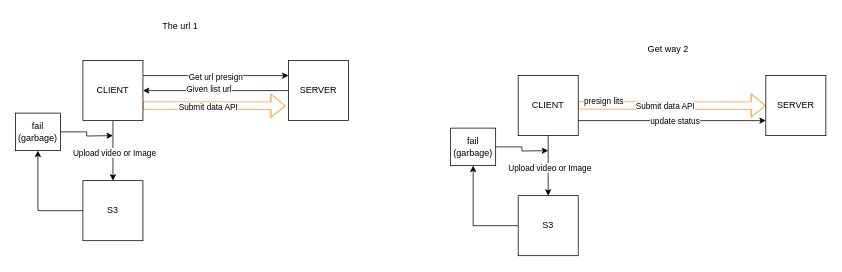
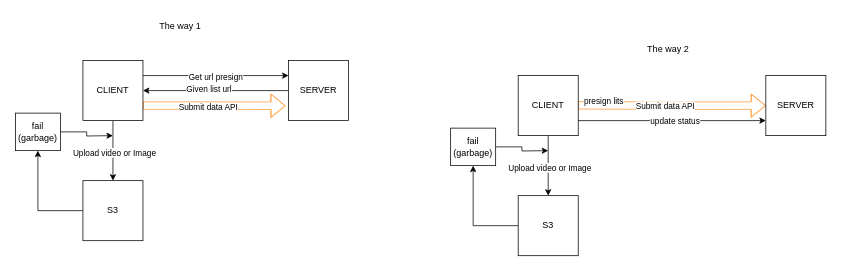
  <mxCell id="0" />
  <mxCell id="1" parent="0" />
  <mxCell id="2" style="edgeStyle=orthogonalEdgeStyle;rounded=0;orthogonalLoop=1;jettySize=auto;html=1;exitX=1;exitY=0.25;exitDx=0;exitDy=0;entryX=0;entryY=0.25;entryDx=0;entryDy=0;" edge="1" parent="1" source="8" target="11"><mxGeometry relative="1" as="geometry" /></mxCell>
  <mxCell id="3" value="Get url presign" style="edgeLabel;html=1;align=center;verticalAlign=middle;resizable=0;points=[];" vertex="1" connectable="0" parent="2"><mxGeometry x="-0.007" y="-1" relative="1" as="geometry"><mxPoint as="offset" /></mxGeometry></mxCell>
  <mxCell id="4" style="rounded=0;orthogonalLoop=1;jettySize=auto;html=1;" edge="1" parent="1" source="8" target="13"><mxGeometry relative="1" as="geometry" /></mxCell>
  <mxCell id="5" value="Upload video or Image" style="edgeLabel;html=1;align=center;verticalAlign=middle;resizable=0;points=[];" vertex="1" connectable="0" parent="4"><mxGeometry x="0.039" y="1" relative="1" as="geometry"><mxPoint as="offset" /></mxGeometry></mxCell>
  <mxCell id="6" style="edgeStyle=orthogonalEdgeStyle;rounded=0;orthogonalLoop=1;jettySize=auto;html=1;exitX=1;exitY=0.75;exitDx=0;exitDy=0;shape=flexArrow;strokeColor=#FF9933;" edge="1" parent="1" source="8"><mxGeometry relative="1" as="geometry"><mxPoint x="380" y="140.241" as="targetPoint" /></mxGeometry></mxCell>
  <mxCell id="7" value="Submit data API" style="edgeLabel;html=1;align=center;verticalAlign=middle;resizable=0;points=[];" vertex="1" connectable="0" parent="6"><mxGeometry x="-0.102" y="-2" relative="1" as="geometry"><mxPoint as="offset" /></mxGeometry></mxCell>
  <mxCell id="8" value="CLIENT" style="whiteSpace=wrap;html=1;aspect=fixed;" vertex="1" parent="1"><mxGeometry x="110" y="80" width="80" height="80" as="geometry" /></mxCell>
  <mxCell id="9" style="edgeStyle=orthogonalEdgeStyle;rounded=0;orthogonalLoop=1;jettySize=auto;html=1;entryX=1;entryY=0.5;entryDx=0;entryDy=0;" edge="1" parent="1" source="11" target="8"><mxGeometry relative="1" as="geometry" /></mxCell>
  <mxCell id="10" value="Given list url" style="edgeLabel;html=1;align=center;verticalAlign=middle;resizable=0;points=[];" vertex="1" connectable="0" parent="9"><mxGeometry x="0.1" y="-2" relative="1" as="geometry"><mxPoint as="offset" /></mxGeometry></mxCell>
  <mxCell id="11" value="SERVER" style="whiteSpace=wrap;html=1;aspect=fixed;" vertex="1" parent="1"><mxGeometry x="384" y="80" width="80" height="80" as="geometry" /></mxCell>
  <mxCell id="12" style="edgeStyle=orthogonalEdgeStyle;rounded=0;orthogonalLoop=1;jettySize=auto;html=1;entryX=0.5;entryY=1;entryDx=0;entryDy=0;" edge="1" parent="1" source="13" target="15"><mxGeometry relative="1" as="geometry" /></mxCell>
  <mxCell id="13" value="S3" style="whiteSpace=wrap;html=1;aspect=fixed;" vertex="1" parent="1"><mxGeometry x="110" y="240" width="80" height="80" as="geometry" /></mxCell>
  <mxCell id="14" style="edgeStyle=orthogonalEdgeStyle;rounded=0;orthogonalLoop=1;jettySize=auto;html=1;" edge="1" parent="1" source="15"><mxGeometry relative="1" as="geometry"><mxPoint x="150" y="180" as="targetPoint" /></mxGeometry></mxCell>
  <mxCell id="15" value="fail (garbage)" style="rounded=0;whiteSpace=wrap;html=1;" vertex="1" parent="1"><mxGeometry x="20" y="150" width="60" height="50" as="geometry" /></mxCell>
  <mxCell id="16" style="rounded=0;orthogonalLoop=1;jettySize=auto;html=1;" edge="1" parent="1" source="23" target="26"><mxGeometry relative="1" as="geometry" /></mxCell>
  <mxCell id="17" value="Upload video or Image" style="edgeLabel;html=1;align=center;verticalAlign=middle;resizable=0;points=[];" vertex="1" connectable="0" parent="16"><mxGeometry x="0.039" y="1" relative="1" as="geometry"><mxPoint as="offset" /></mxGeometry></mxCell>
  <mxCell id="18" style="edgeStyle=orthogonalEdgeStyle;rounded=0;orthogonalLoop=1;jettySize=auto;html=1;exitX=1;exitY=0.75;exitDx=0;exitDy=0;shape=flexArrow;strokeColor=#FF9933;entryX=0;entryY=0.5;entryDx=0;entryDy=0;" edge="1" parent="1" target="24"><mxGeometry relative="1" as="geometry"><mxPoint x="960" y="139.881" as="targetPoint" /><mxPoint x="770" y="139.64" as="sourcePoint" /></mxGeometry></mxCell>
  <mxCell id="19" value="Submit data API" style="edgeLabel;html=1;align=center;verticalAlign=middle;resizable=0;points=[];" vertex="1" connectable="0" parent="18"><mxGeometry x="-0.102" y="-2" relative="1" as="geometry"><mxPoint x="4" y="-2" as="offset" /></mxGeometry></mxCell>
  <mxCell id="20" value="presign lits" style="edgeLabel;html=1;align=center;verticalAlign=middle;resizable=0;points=[];" vertex="1" connectable="0" parent="18"><mxGeometry x="-0.74" y="6" relative="1" as="geometry"><mxPoint as="offset" /></mxGeometry></mxCell>
  <mxCell id="21" style="edgeStyle=orthogonalEdgeStyle;rounded=0;orthogonalLoop=1;jettySize=auto;html=1;exitX=1;exitY=0.75;exitDx=0;exitDy=0;entryX=0;entryY=0.75;entryDx=0;entryDy=0;" edge="1" parent="1" source="23" target="24"><mxGeometry relative="1" as="geometry" /></mxCell>
  <mxCell id="22" value="update status" style="edgeLabel;html=1;align=center;verticalAlign=middle;resizable=0;points=[];" vertex="1" connectable="0" parent="21"><mxGeometry x="0.022" relative="1" as="geometry"><mxPoint as="offset" /></mxGeometry></mxCell>
  <mxCell id="23" value="CLIENT" style="whiteSpace=wrap;html=1;aspect=fixed;" vertex="1" parent="1"><mxGeometry x="690" y="100" width="80" height="80" as="geometry" /></mxCell>
  <mxCell id="24" value="SERVER" style="whiteSpace=wrap;html=1;aspect=fixed;" vertex="1" parent="1"><mxGeometry x="1020" y="100" width="80" height="80" as="geometry" /></mxCell>
  <mxCell id="25" style="edgeStyle=orthogonalEdgeStyle;rounded=0;orthogonalLoop=1;jettySize=auto;html=1;entryX=0.5;entryY=1;entryDx=0;entryDy=0;" edge="1" parent="1" source="26" target="28"><mxGeometry relative="1" as="geometry" /></mxCell>
  <mxCell id="26" value="S3" style="whiteSpace=wrap;html=1;aspect=fixed;" vertex="1" parent="1"><mxGeometry x="690" y="260" width="80" height="80" as="geometry" /></mxCell>
  <mxCell id="27" style="edgeStyle=orthogonalEdgeStyle;rounded=0;orthogonalLoop=1;jettySize=auto;html=1;" edge="1" parent="1" source="28"><mxGeometry relative="1" as="geometry"><mxPoint x="730" y="200" as="targetPoint" /></mxGeometry></mxCell>
  <mxCell id="28" value="fail (garbage)" style="rounded=0;whiteSpace=wrap;html=1;" vertex="1" parent="1"><mxGeometry x="600" y="170" width="60" height="50" as="geometry" /></mxCell>
- <mxCell id="29" value="The url 1" style="text;html=1;strokeColor=none;fillColor=none;align=center;verticalAlign=middle;whiteSpace=wrap;rounded=0;" vertex="1" parent="1"><mxGeometry x="210" y="20" width="60" height="30" as="geometry" /></mxCell>
- <mxCell id="30" value="Get way 2" style="text;html=1;strokeColor=none;fillColor=none;align=center;verticalAlign=middle;whiteSpace=wrap;rounded=0;" vertex="1" parent="1"><mxGeometry x="860" y="50" width="60" height="30" as="geometry" /></mxCell>
+ <mxCell id="29" value="The way 1" style="text;html=1;strokeColor=none;fillColor=none;align=center;verticalAlign=middle;whiteSpace=wrap;rounded=0;" vertex="1" parent="1"><mxGeometry x="210" y="20" width="60" height="30" as="geometry" /></mxCell>
+ <mxCell id="30" value="The way 2" style="text;html=1;strokeColor=none;fillColor=none;align=center;verticalAlign=middle;whiteSpace=wrap;rounded=0;" vertex="1" parent="1"><mxGeometry x="860" y="50" width="60" height="30" as="geometry" /></mxCell>
